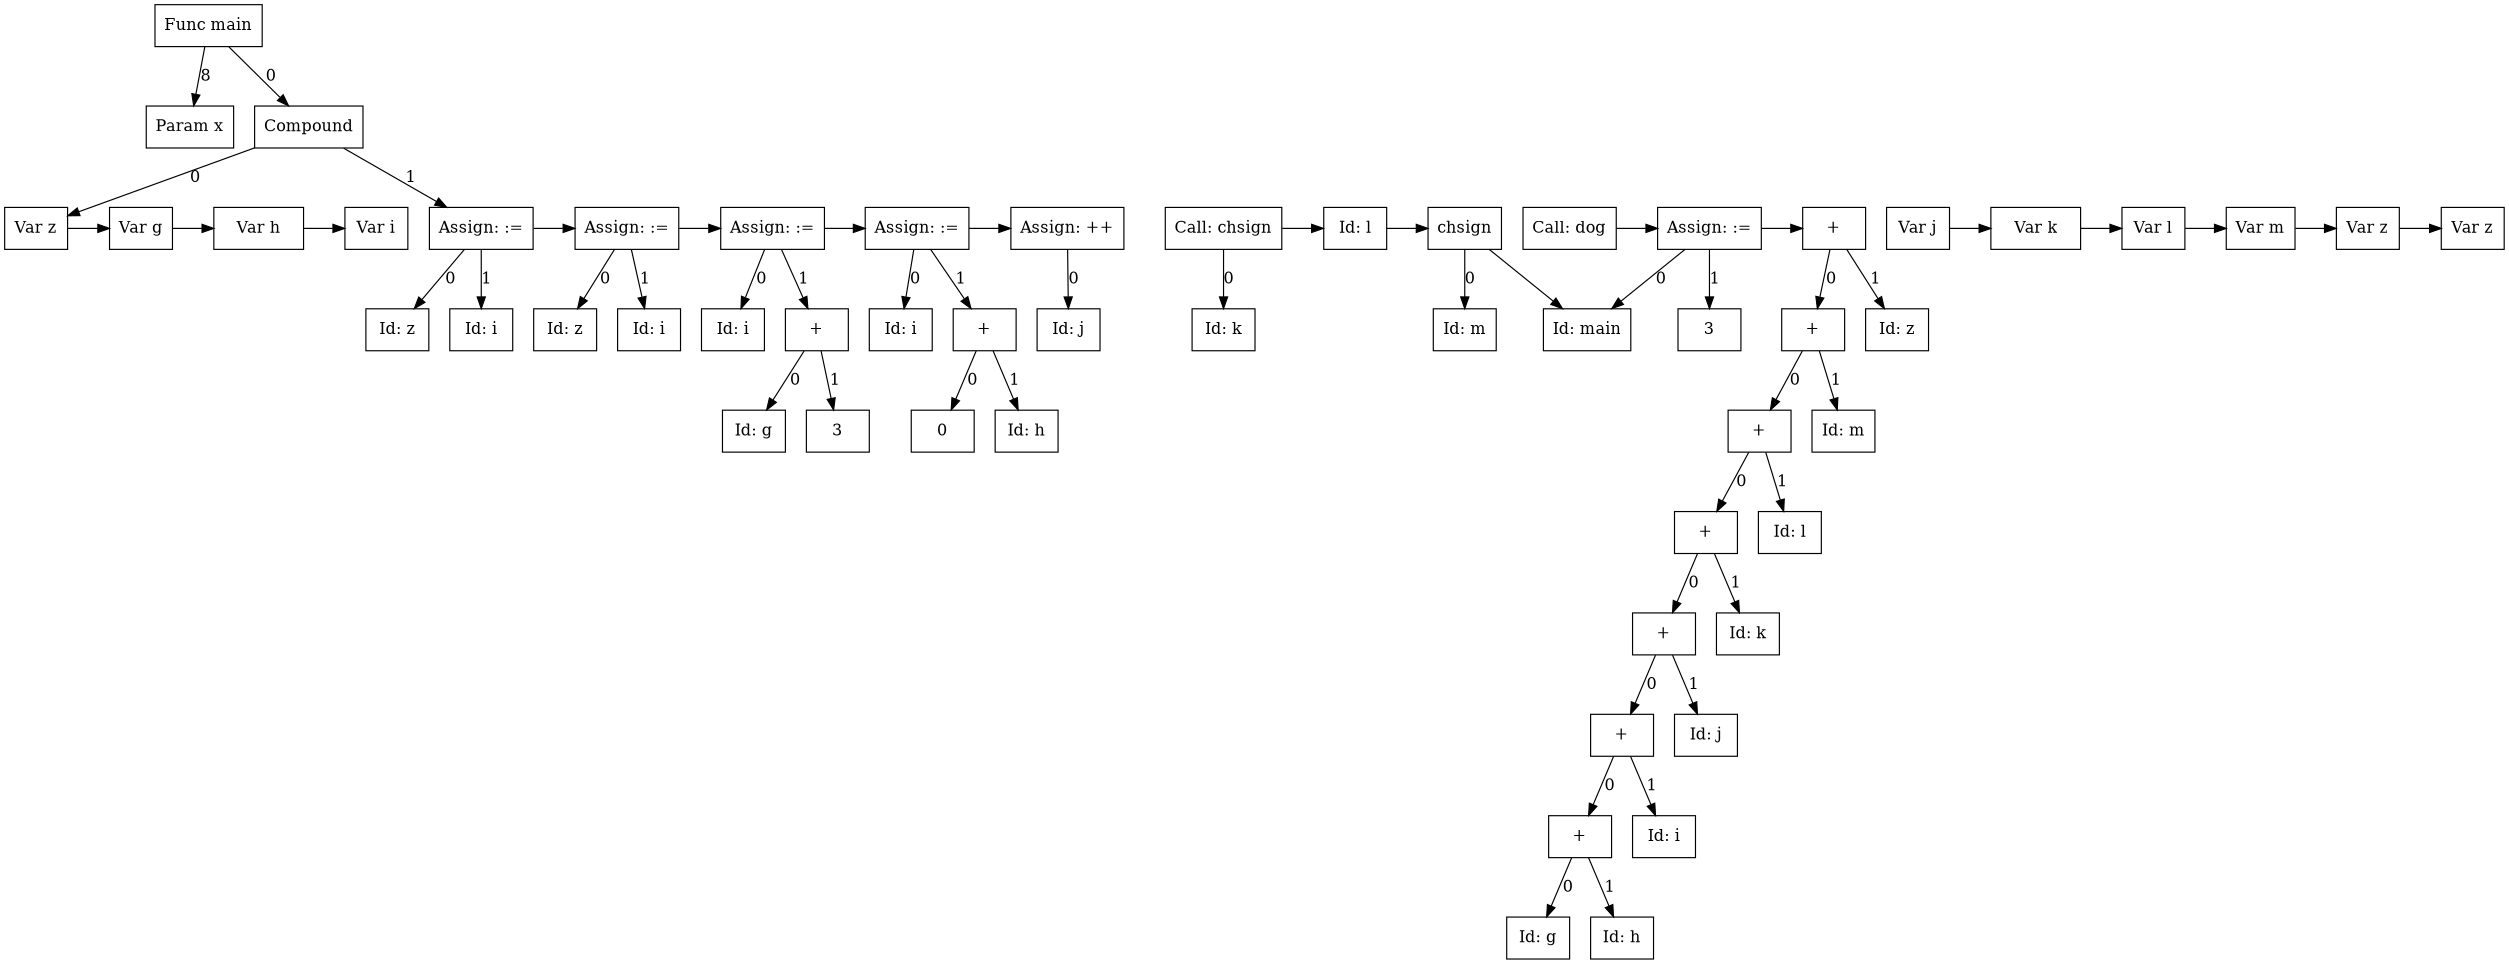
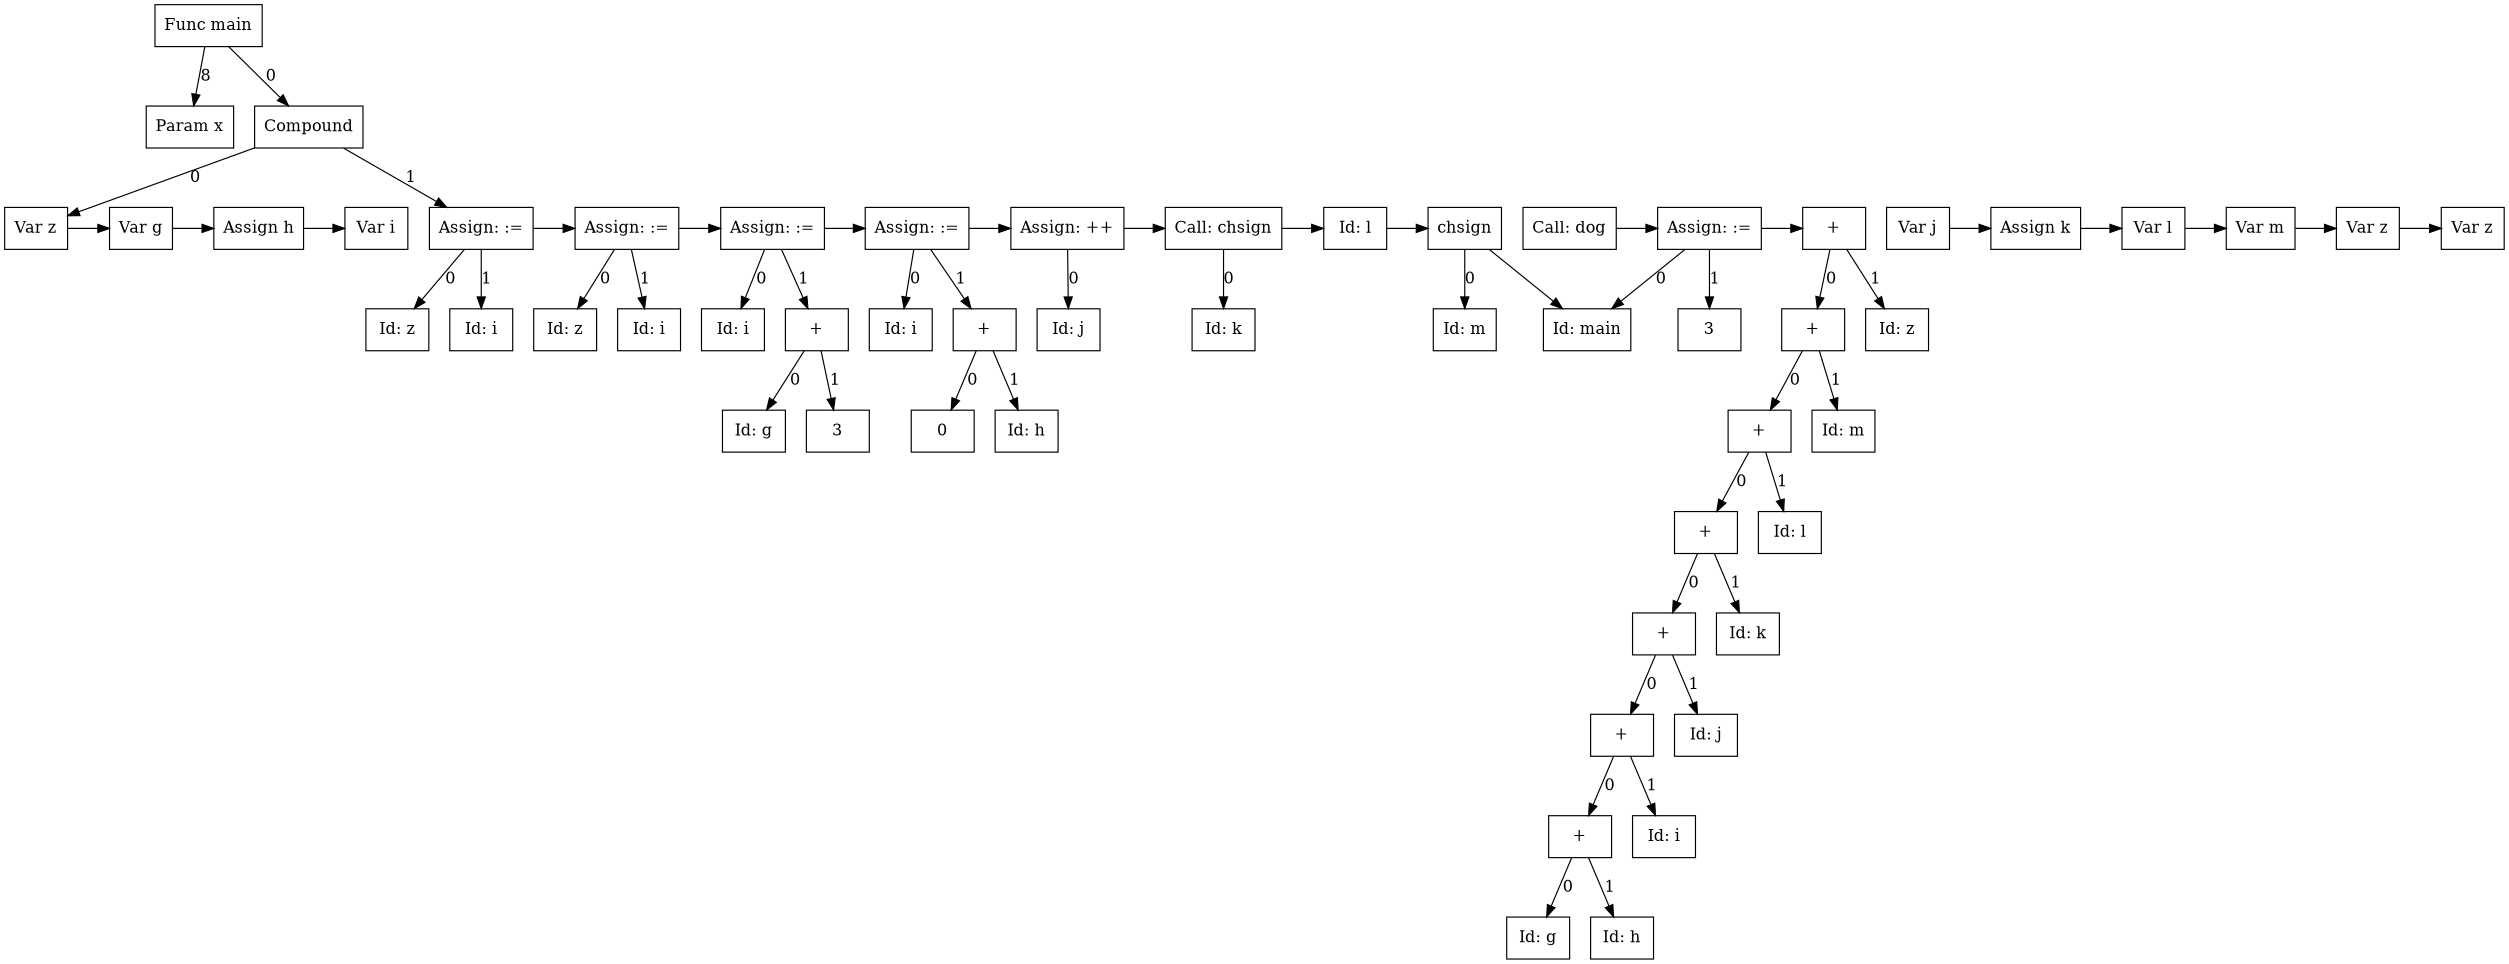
  digraph {
    node [shape=box]
    n1 [label="Param x"]
    n2 [label=Compound]
    n3 [label="Func main"]
    n4 [label="Var z"]
    n5 [label="Assign: :="]
    n6 [label="Var g"]
-   n7 [label="Var h"]
+   n7 [label="Assign h"]
    n8 [label="Var i"]
    n9 [label="Var j"]
-   n10 [label="Var k"]
+   n10 [label="Assign k"]
    n11 [label="Var l"]
    n12 [label="Var m"]
    n13 [label="Var z"]
    n14 [label="Var z"]
    n15 [label="Id: z"]
    n16 [label="Id: i"]
    n17 [label="Id: g"]
    n18 [label=3]
    n19 [label="Assign: :="]
    n20 [label="Assign: :="]
    n21 [label="Assign: :="]
    n22 [label="Assign: ++"]
    n23 [label="Call: chsign"]
    n24 [label="Id: l"]
    n25 [label=chsign]
    n26 [label="Call: dog"]
    n27 [label="Assign: :="]
    n28 [label="+"]
    n29 [label="Id: i"]
    n30 [label="+"]
    n31 [label="Id: z"]
    n32 [label="Id: i"]
    n33 [label="Id: i"]
    n34 [label="+"]
    n35 [label=0]
    n36 [label="Id: h"]
    n37 [label="Id: j"]
    n38 [label="Id: k"]
    n39 [label="+"]
    n40 [label="Id: l"]
    n41 [label="Id: m"]
    n42 [label="Id: main"]
    n43 [label=3]
    n44 [label="+"]
    n45 [label="Id: z"]
    n46 [label="+"]
    n47 [label="Id: m"]
    n48 [label="+"]
    n49 [label="Id: k"]
    n50 [label="+"]
    n51 [label="Id: j"]
    n52 [label="+"]
    n53 [label="Id: i"]
    n54 [label="Id: g"]
    n55 [label="Id: h"]
    subgraph sub_1 {
      ordering=out
      rank=same
      rankdir=LR
      n1
      n2
    }
    subgraph sub_2 {
      rankdir=TB
      n1
      n2
      n3
    }
    subgraph sub_3 {
      ordering=out
      rank=same
      rankdir=LR
      n4
      n5
    }
    subgraph sub_4 {
      rankdir=TB
      n2
      n4
      n5
    }
    subgraph sub_5 {
      rank=same
      rankdir=LR
      n4
      n6
      n7
      n8
      n9
      n10
      n11
      n12
      n13
      n14
    }
    subgraph sub_6 {
      rankdir=LR
      n4
      n6
      n7
      n8
      n9
      n10
      n11
      n12
      n13
      n14
    }
    subgraph sub_7 {
      ordering=out
      rank=same
      rankdir=LR
      n15
      n16
    }
    subgraph sub_8 {
      ordering=out
      rank=same
      rankdir=LR
      n17
      n18
    }
    subgraph sub_9 {
      rankdir=TB
      n5
      n15
      n16
    }
    subgraph sub_10 {
      rank=same
      rankdir=LR
      n5
      n19
      n20
      n21
      n22
      n23
      n24
      n25
      n26
      n27
      n28
    }
    subgraph sub_11 {
      rankdir=LR
      n5
      n19
      n20
      n21
      n22
      n23
      n24
      n25
      n26
      n27
      n28
    }
    subgraph sub_12 {
      ordering=out
      rank=same
      rankdir=LR
      n29
      n30
    }
    subgraph sub_13 {
      ordering=out
      rank=same
      rankdir=LR
      n31
      n32
    }
    subgraph sub_14 {
      rankdir=TB
      n19
      n31
      n32
    }
    subgraph sub_15 {
      rankdir=TB
      n20
      n29
      n30
    }
    subgraph sub_16 {
      rankdir=TB
      n17
      n18
      n30
    }
    subgraph sub_17 {
      ordering=out
      rank=same
      rankdir=LR
      n33
      n34
    }
    subgraph sub_18 {
      rankdir=TB
      n21
      n33
      n34
    }
    subgraph sub_19 {
      ordering=out
      rank=same
      rankdir=LR
      n35
      n36
    }
    subgraph sub_20 {
      rankdir=TB
      n34
      n35
      n36
    }
    subgraph sub_21 {
      ordering=out
      rank=same
      rankdir=LR
      n37
    }
    subgraph sub_22 {
      rankdir=TB
      n22
      n37
    }
    subgraph sub_23 {
      ordering=out
      rank=same
      rankdir=LR
      n38
    }
    subgraph sub_24 {
      ordering=out
      rank=same
      rankdir=LR
      n39
      n40
    }
    subgraph sub_25 {
      rankdir=TB
      n23
      n38
    }
    subgraph sub_26 {
      ordering=out
      rank=same
      rankdir=LR
      n41
    }
    subgraph sub_27 {
      rankdir=TB
      n25
      n41
    }
    subgraph sub_28 {
      ordering=out
      rank=same
      rankdir=LR
      n42
      n43
    }
    subgraph sub_29 {
      rankdir=TB
      n27
      n42
      n43
    }
    subgraph sub_30 {
      ordering=out
      rank=same
      rankdir=LR
      n44
      n45
    }
    subgraph sub_31 {
      rankdir=TB
      n28
      n44
      n45
    }
    subgraph sub_32 {
      ordering=out
      rank=same
      rankdir=LR
      n46
      n47
    }
    subgraph sub_33 {
      rankdir=TB
      n44
      n46
      n47
    }
    subgraph sub_34 {
      rankdir=TB
      n39
      n40
      n46
    }
    subgraph sub_35 {
      ordering=out
      rank=same
      rankdir=LR
      n48
      n49
    }
    subgraph sub_36 {
      rankdir=TB
      n39
      n48
      n49
    }
    subgraph sub_37 {
      ordering=out
      rank=same
      rankdir=LR
      n50
      n51
    }
    subgraph sub_38 {
      rankdir=TB
      n48
      n50
      n51
    }
    subgraph sub_39 {
      ordering=out
      rank=same
      rankdir=LR
      n52
      n53
    }
    subgraph sub_40 {
      rankdir=TB
      n50
      n52
      n53
    }
    subgraph sub_41 {
      ordering=out
      rank=same
      rankdir=LR
      n54
      n55
    }
    subgraph sub_42 {
      rankdir=TB
      n52
      n54
      n55
    }
    n2 -> n4 [label=0]
    n2 -> n5 [label=1]
    n3 -> n1 [label=8]
    n3 -> n2 [label=0]
    n4 -> n6
    n5 -> n15 [label=0]
    n5 -> n16 [label=1]
    n5 -> n19
    n6 -> n7
    n7 -> n8
    n9 -> n10
    n10 -> n11
    n11 -> n12
    n12 -> n13
    n13 -> n14
    n19 -> n20
    n19 -> n31 [label=0]
    n19 -> n32 [label=1]
    n20 -> n21
    n20 -> n29 [label=0]
    n20 -> n30 [label=1]
    n21 -> n22
    n21 -> n33 [label=0]
    n21 -> n34 [label=1]
+   n22 -> n23
    n22 -> n37 [label=0]
    n23 -> n24
    n23 -> n38 [label=0]
    n24 -> n25
    n25 -> n41 [label=0]
    n25 -> n42
    n26 -> n27
    n27 -> n28
    n27 -> n42 [label=0]
    n27 -> n43 [label=1]
    n28 -> n44 [label=0]
    n28 -> n45 [label=1]
    n30 -> n17 [label=0]
    n30 -> n18 [label=1]
    n34 -> n35 [label=0]
    n34 -> n36 [label=1]
    n39 -> n48 [label=0]
    n39 -> n49 [label=1]
    n44 -> n46 [label=0]
    n44 -> n47 [label=1]
    n46 -> n39 [label=0]
    n46 -> n40 [label=1]
    n48 -> n50 [label=0]
    n48 -> n51 [label=1]
    n50 -> n52 [label=0]
    n50 -> n53 [label=1]
    n52 -> n54 [label=0]
    n52 -> n55 [label=1]
  }
